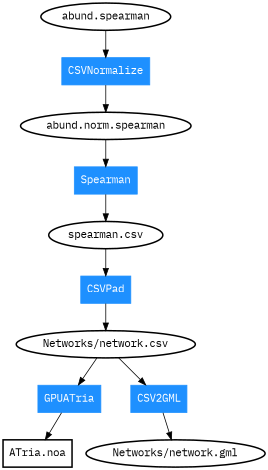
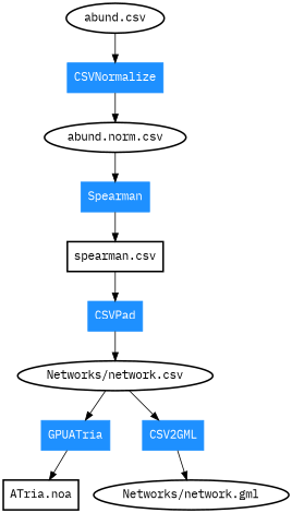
  digraph {
    fontname="IBM Plex Mono"
    node [fontname="IBM Plex Mono" shape=box style=bold]
    edge [fontname="IBM Plex Mono"]
    n1 [color=dodgerblue1 fontcolor=white label=CSVNormalize style=filled]
-   "abund.norm.csv" [label="abund.norm.spearman" shape=""]
-   "abund.csv" [label="abund.spearman" shape=""]
+   "abund.norm.csv" [shape=""]
+   "abund.csv" [shape=""]
    n4 [color=dodgerblue1 fontcolor=white label=Spearman style=filled]
-   "spearman.csv" [shape=""]
+   "spearman.csv"
    n6 [color=dodgerblue1 fontcolor=white label=CSVPad style=filled]
    "Networks/network.csv" [shape=""]
    n8 [color=dodgerblue1 fontcolor=white label=GPUATria style=filled]
    n9 [color=dodgerblue1 fontcolor=white label=CSV2GML style=filled]
    "ATria.noa"
    "Networks/network.gml" [shape=""]
    n1 -> "abund.norm.csv"
    "abund.norm.csv" -> n4
    "abund.csv" -> n1
    n4 -> "spearman.csv"
    "spearman.csv" -> n6
    n6 -> "Networks/network.csv"
    "Networks/network.csv" -> n8
    "Networks/network.csv" -> n9
    n8 -> "ATria.noa"
    n9 -> "Networks/network.gml"
  }
